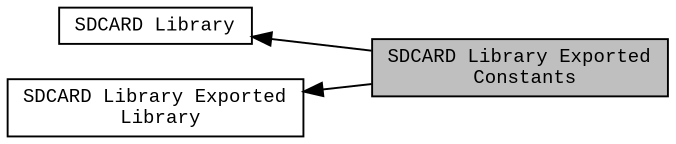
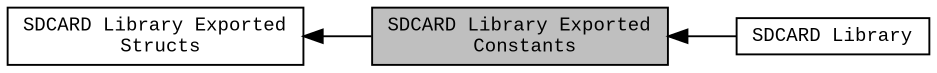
  digraph {
    fontname="Liberation Mono"
    rankdir=LR
    node [color=black fillcolor=white fontname="Liberation Mono" fontsize=10 shape=box style=filled]
    edge [dir=back fontname="Liberation Mono" fontsize=10 labelfontname=Helvetica labelfontsize=10 shape=plaintext style=solid]
    n1 [height=0.2 label="SDCARD Library" width=0.4]
    n2 [fillcolor=grey75 fontcolor=black height=0.2 label="SDCARD Library Exported\l Constants" width=0.4]
-   n3 [height=0.2 label="SDCARD Library Exported\l Library" width=0.4]
-   n1 -> n2
+   n3 [height=0.2 label="SDCARD Library Exported\l Structs" width=0.4]
+   n2 -> n1
    n3 -> n2
  }
